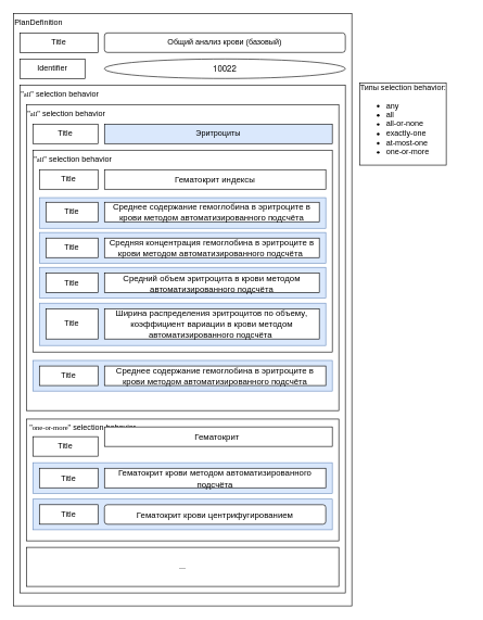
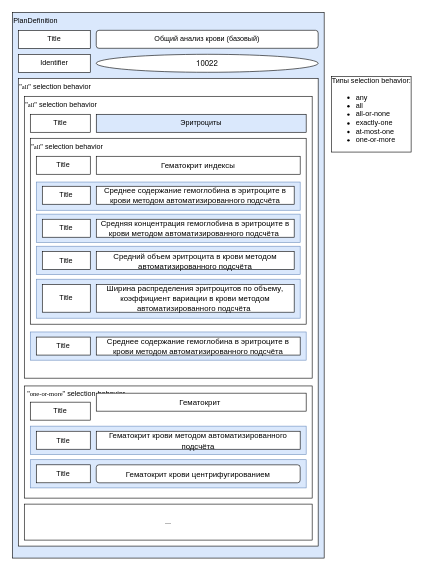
  <mxCell id="0" />
  <mxCell id="1" parent="0" />
- <mxCell id="2" value="PlanDefinition" style="rounded=0;whiteSpace=wrap;html=1;align=left;verticalAlign=top;" vertex="1" parent="1"><mxGeometry x="20" y="20" width="520" height="910" as="geometry" /></mxCell>
+ <mxCell id="2" value="PlanDefinition" style="rounded=0;whiteSpace=wrap;html=1;align=left;verticalAlign=top;fillColor=#dae8fc;" vertex="1" parent="1"><mxGeometry x="20" y="20" width="520" height="910" as="geometry" /></mxCell>
  <mxCell id="3" value="Title" style="rounded=0;whiteSpace=wrap;html=1;" vertex="1" parent="1"><mxGeometry x="30" y="50" width="120" height="30" as="geometry" /></mxCell>
  <mxCell id="4" value="Общий анализ крови (базовый)" style="whiteSpace=wrap;html=1;rounded=1;" vertex="1" parent="1"><mxGeometry x="160" y="50" width="370" height="30" as="geometry" /></mxCell>
- <mxCell id="5" value="Identifier" style="rounded=0;whiteSpace=wrap;html=1;" vertex="1" parent="1"><mxGeometry x="30" y="90" width="100" height="30" as="geometry" /></mxCell>
+ <mxCell id="5" value="Identifier" style="rounded=0;whiteSpace=wrap;html=1;" vertex="1" parent="1"><mxGeometry x="30" y="90" width="120" height="30" as="geometry" /></mxCell>
  <mxCell id="6" value="&lt;span style=&quot;font-family: &amp;#34;helvetica neue&amp;#34; , &amp;#34;helvetica&amp;#34; , &amp;#34;arial&amp;#34; , sans-serif ; font-size: 13px ; text-align: left&quot;&gt;10022&lt;/span&gt;" style="ellipse;whiteSpace=wrap;html=1;" vertex="1" parent="1"><mxGeometry x="160" y="90" width="370" height="30" as="geometry" /></mxCell>
  <mxCell id="7" value="&quot;&lt;span style=&quot;font-family: verdana; font-size: 11px;&quot;&gt;all&lt;/span&gt;&quot; selection&amp;nbsp;behavior" style="rounded=0;whiteSpace=wrap;html=1;verticalAlign=top;align=left;" vertex="1" parent="1"><mxGeometry x="30" y="130" width="500" height="780" as="geometry" /></mxCell>
  <mxCell id="8" value="&lt;span style=&quot;&quot;&gt;&quot;&lt;/span&gt;&lt;span style=&quot;font-family: verdana; font-size: 11px;&quot;&gt;all&lt;/span&gt;&lt;span&gt;&quot; selection&amp;nbsp;behavior&lt;/span&gt;" style="rounded=0;whiteSpace=wrap;html=1;align=left;verticalAlign=top;" vertex="1" parent="1"><mxGeometry x="40" y="160" width="480" height="470" as="geometry" /></mxCell>
  <mxCell id="9" value="Title" style="rounded=0;whiteSpace=wrap;html=1;" vertex="1" parent="1"><mxGeometry x="50" y="190" width="100" height="30" as="geometry" /></mxCell>
  <mxCell id="10" value="Эритроциты" style="rounded=0;whiteSpace=wrap;html=1;fillColor=#dae8fc;" vertex="1" parent="1"><mxGeometry x="160" y="190" width="350" height="30" as="geometry" /></mxCell>
  <mxCell id="11" value="&lt;span&gt;&quot;&lt;/span&gt;&lt;span style=&quot;font-family: &amp;#34;verdana&amp;#34; ; font-size: 11px&quot;&gt;all&lt;/span&gt;&lt;span&gt;&quot; selection&amp;nbsp;behavior&lt;/span&gt;" style="rounded=0;whiteSpace=wrap;html=1;align=left;verticalAlign=top;" vertex="1" parent="1"><mxGeometry x="50" y="230" width="460" height="310" as="geometry" /></mxCell>
  <mxCell id="12" value="" style="rounded=0;whiteSpace=wrap;html=1;align=left;fillColor=#dae8fc;strokeColor=#6c8ebf;" vertex="1" parent="1"><mxGeometry x="60" y="303" width="440" height="47" as="geometry" /></mxCell>
  <mxCell id="13" value="&lt;span style=&quot;font-family: &amp;#34;helvetica neue&amp;#34; , &amp;#34;helvetica&amp;#34; , &amp;#34;arial&amp;#34; , sans-serif ; font-size: 13px ; text-align: left&quot;&gt;Среднее содержание гемоглобина в эритроците в крови методом автоматизированного подсчёта&lt;/span&gt;" style="rounded=0;whiteSpace=wrap;html=1;" vertex="1" parent="1"><mxGeometry x="160" y="310" width="330" height="30" as="geometry" /></mxCell>
  <mxCell id="14" value="Title" style="rounded=0;whiteSpace=wrap;html=1;" vertex="1" parent="1"><mxGeometry x="70" y="310" width="80" height="30" as="geometry" /></mxCell>
  <mxCell id="15" value="Title" style="rounded=0;whiteSpace=wrap;html=1;" vertex="1" parent="1"><mxGeometry x="60" y="260" width="90" height="30" as="geometry" /></mxCell>
  <mxCell id="16" value="&lt;span style=&quot;font-family: &amp;#34;helvetica neue&amp;#34; , &amp;#34;helvetica&amp;#34; , &amp;#34;arial&amp;#34; , sans-serif ; font-size: 13px ; text-align: left&quot;&gt;Гематокрит индексы&lt;/span&gt;" style="rounded=0;whiteSpace=wrap;html=1;" vertex="1" parent="1"><mxGeometry x="160" y="260" width="340" height="30" as="geometry" /></mxCell>
  <mxCell id="17" value="" style="rounded=0;whiteSpace=wrap;html=1;align=left;fillColor=#dae8fc;strokeColor=#6c8ebf;" vertex="1" parent="1"><mxGeometry x="60" y="356.5" width="440" height="47" as="geometry" /></mxCell>
  <mxCell id="18" value="" style="rounded=0;whiteSpace=wrap;html=1;align=left;fillColor=#dae8fc;strokeColor=#6c8ebf;" vertex="1" parent="1"><mxGeometry x="60" y="410" width="440" height="47" as="geometry" /></mxCell>
  <mxCell id="19" value="" style="rounded=0;whiteSpace=wrap;html=1;align=left;fillColor=#dae8fc;strokeColor=#6c8ebf;" vertex="1" parent="1"><mxGeometry x="60" y="465" width="440" height="65" as="geometry" /></mxCell>
  <mxCell id="20" value="Title" style="rounded=0;whiteSpace=wrap;html=1;" vertex="1" parent="1"><mxGeometry x="70" y="365" width="80" height="30" as="geometry" /></mxCell>
  <mxCell id="21" value="&lt;span style=&quot;font-family: &amp;#34;helvetica neue&amp;#34; , &amp;#34;helvetica&amp;#34; , &amp;#34;arial&amp;#34; , sans-serif ; font-size: 13px ; text-align: left&quot;&gt;Средняя концентрация гемоглобина в эритроците в крови методом автоматизированного подсчёта&amp;nbsp;&lt;/span&gt;" style="rounded=0;whiteSpace=wrap;html=1;" vertex="1" parent="1"><mxGeometry x="160" y="365" width="330" height="30" as="geometry" /></mxCell>
  <mxCell id="22" value="Title" style="rounded=0;whiteSpace=wrap;html=1;" vertex="1" parent="1"><mxGeometry x="70" y="418.5" width="80" height="30" as="geometry" /></mxCell>
  <mxCell id="23" value="&lt;span style=&quot;font-family: &amp;#34;helvetica neue&amp;#34; , &amp;#34;helvetica&amp;#34; , &amp;#34;arial&amp;#34; , sans-serif ; font-size: 13px ; text-align: left&quot;&gt;Средний объем эритроцита в крови методом автоматизированного подсчёта&lt;/span&gt;" style="rounded=0;whiteSpace=wrap;html=1;" vertex="1" parent="1"><mxGeometry x="160" y="418.5" width="330" height="30" as="geometry" /></mxCell>
  <mxCell id="24" value="Title" style="rounded=0;whiteSpace=wrap;html=1;" vertex="1" parent="1"><mxGeometry x="70" y="473.5" width="80" height="46.5" as="geometry" /></mxCell>
  <mxCell id="25" value="&lt;span style=&quot;font-family: &amp;#34;helvetica neue&amp;#34; , &amp;#34;helvetica&amp;#34; , &amp;#34;arial&amp;#34; , sans-serif ; font-size: 13px ; text-align: left&quot;&gt;Ширина распределения эритроцитов по объему, коэффициент вариации в крови методом автоматизированного подсчёта&amp;nbsp;&lt;/span&gt;" style="rounded=0;whiteSpace=wrap;html=1;" vertex="1" parent="1"><mxGeometry x="160" y="473.5" width="330" height="46.5" as="geometry" /></mxCell>
  <mxCell id="26" value="" style="rounded=0;whiteSpace=wrap;html=1;align=left;fillColor=#dae8fc;strokeColor=#6c8ebf;" vertex="1" parent="1"><mxGeometry x="50" y="553" width="460" height="47" as="geometry" /></mxCell>
  <mxCell id="27" value="Title" style="rounded=0;whiteSpace=wrap;html=1;" vertex="1" parent="1"><mxGeometry x="60" y="561.5" width="90" height="30" as="geometry" /></mxCell>
  <mxCell id="28" value="&lt;span style=&quot;font-family: &amp;#34;helvetica neue&amp;#34; , &amp;#34;helvetica&amp;#34; , &amp;#34;arial&amp;#34; , sans-serif ; font-size: 13px ; text-align: left&quot;&gt;Среднее содержание гемоглобина в эритроците в крови методом автоматизированного подсчёта&lt;/span&gt;" style="rounded=0;whiteSpace=wrap;html=1;" vertex="1" parent="1"><mxGeometry x="160" y="561.5" width="340" height="30" as="geometry" /></mxCell>
  <mxCell id="29" value="&amp;nbsp;&quot;&lt;span style=&quot;font-family: &amp;#34;verdana&amp;#34; ; font-size: 11px&quot;&gt;one-or-more&lt;/span&gt;&quot; selection behavior" style="rounded=0;whiteSpace=wrap;html=1;align=left;verticalAlign=top;" vertex="1" parent="1"><mxGeometry x="40" y="643" width="480" height="187" as="geometry" /></mxCell>
  <mxCell id="30" value="" style="rounded=0;whiteSpace=wrap;html=1;align=left;fillColor=#dae8fc;strokeColor=#6c8ebf;" vertex="1" parent="1"><mxGeometry x="50" y="710" width="460" height="47" as="geometry" /></mxCell>
  <mxCell id="31" value="" style="rounded=0;whiteSpace=wrap;html=1;align=left;fillColor=#dae8fc;strokeColor=#6c8ebf;" vertex="1" parent="1"><mxGeometry x="50" y="766" width="460" height="47" as="geometry" /></mxCell>
  <mxCell id="32" value="&lt;span style=&quot;font-family: &amp;#34;helvetica neue&amp;#34; , &amp;#34;helvetica&amp;#34; , &amp;#34;arial&amp;#34; , sans-serif ; font-size: 13px ; text-align: left&quot;&gt;Гематокрит крови методом автоматизированного подсчёта&lt;/span&gt;" style="rounded=0;whiteSpace=wrap;html=1;" vertex="1" parent="1"><mxGeometry x="160" y="718.5" width="340" height="30" as="geometry" /></mxCell>
  <mxCell id="33" value="Title" style="rounded=0;whiteSpace=wrap;html=1;" vertex="1" parent="1"><mxGeometry x="60" y="718.5" width="90" height="30" as="geometry" /></mxCell>
  <mxCell id="34" value="&lt;span style=&quot;font-family: &amp;#34;helvetica neue&amp;#34; , &amp;#34;helvetica&amp;#34; , &amp;#34;arial&amp;#34; , sans-serif ; font-size: 13px ; text-align: left&quot;&gt;Гематокрит крови центрифугированием&lt;/span&gt;" style="whiteSpace=wrap;html=1;rounded=1;" vertex="1" parent="1"><mxGeometry x="160" y="774.5" width="340" height="30" as="geometry" /></mxCell>
  <mxCell id="35" value="Title" style="rounded=0;whiteSpace=wrap;html=1;" vertex="1" parent="1"><mxGeometry x="60" y="774.5" width="90" height="30" as="geometry" /></mxCell>
  <mxCell id="36" value="Title" style="rounded=0;whiteSpace=wrap;html=1;" vertex="1" parent="1"><mxGeometry x="50" y="670" width="100" height="30" as="geometry" /></mxCell>
  <mxCell id="37" value="&lt;span style=&quot;font-family: &amp;#34;helvetica neue&amp;#34; , &amp;#34;helvetica&amp;#34; , &amp;#34;arial&amp;#34; , sans-serif ; font-size: 13px ; text-align: left&quot;&gt;Гематокрит&amp;nbsp;&lt;/span&gt;" style="rounded=0;whiteSpace=wrap;html=1;" vertex="1" parent="1"><mxGeometry x="160" y="655" width="350" height="30" as="geometry" /></mxCell>
  <mxCell id="38" value="..." style="rounded=0;whiteSpace=wrap;html=1;align=center;" vertex="1" parent="1"><mxGeometry x="40" y="840" width="480" height="60" as="geometry" /></mxCell>
  <mxCell id="39" value="Типы selection behavior:&lt;br&gt;&lt;ul&gt;&lt;li&gt;any&lt;/li&gt;&lt;li&gt;all&lt;/li&gt;&lt;li&gt;all-or-none&lt;/li&gt;&lt;li&gt;exactly-one&lt;/li&gt;&lt;li&gt;at-most-one&lt;/li&gt;&lt;li&gt;one-or-more&lt;/li&gt;&lt;/ul&gt;" style="text;html=1;strokeColor=none;fillColor=none;align=left;verticalAlign=middle;whiteSpace=wrap;rounded=0;labelBorderColor=#000000;" vertex="1" parent="1"><mxGeometry x="550" y="120" width="170" height="140" as="geometry" /></mxCell>
